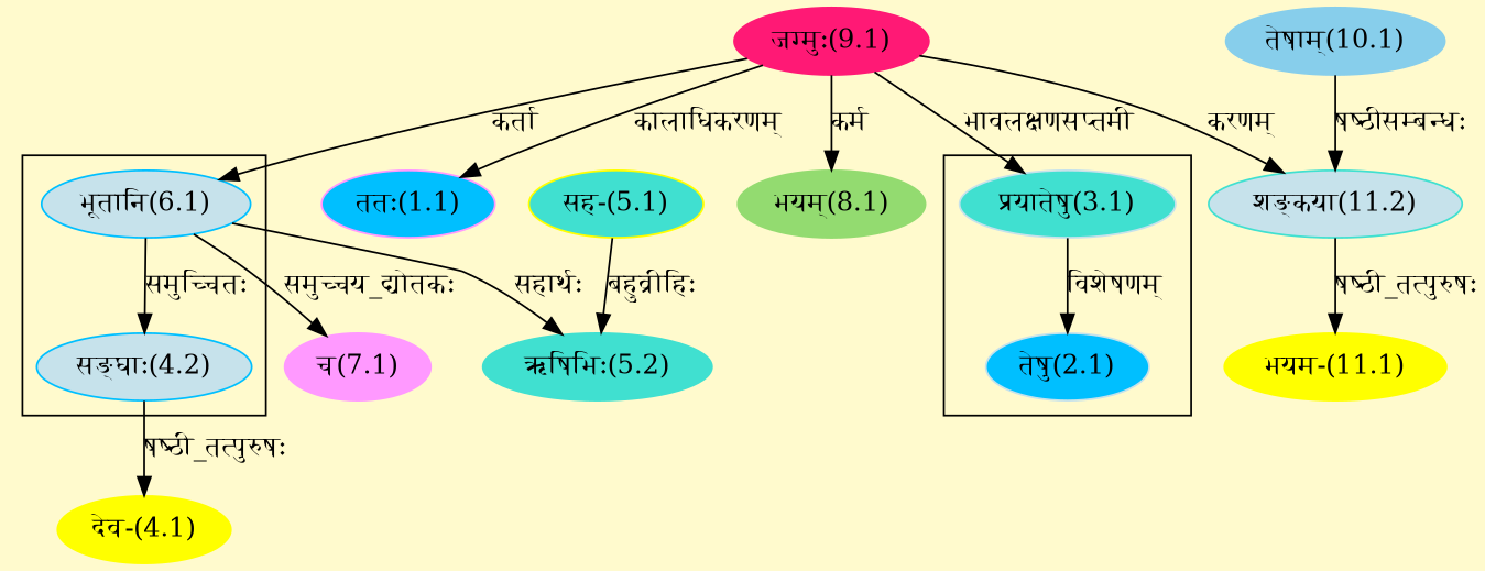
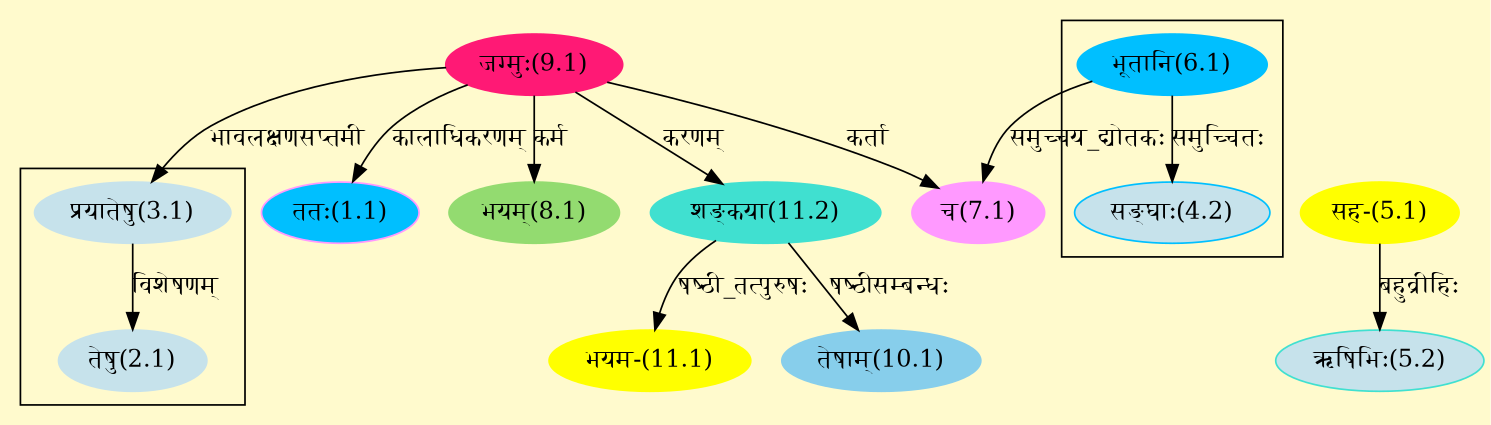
  digraph {
    bgcolor=lemonchiffon1
    compound=true
    rankdir=BT
    node [color="#FFFF00" style=filled]
    edge [dir=back]
-   n1 [color="#C6E2EB" label="तेषु(2.1)" fillcolor="#00BFFF"]
-   n2 [color="#C6E2EB" label="प्रयातेषु(3.1)" fillcolor="#40E0D0"]
+   n1 [color="#C6E2EB" label="तेषु(2.1)"]
+   n2 [color="#C6E2EB" label="प्रयातेषु(3.1)"]
    n3 [color="#00BFFF" fillcolor="#C6E2EB" label="सङ्घाः(4.2)"]
-   n4 [color="#00BFFF" label="भूतानि(6.1)" fillcolor="#C6E2EB"]
+   n4 [color="#00BFFF" label="भूतानि(6.1)"]
    n5 [color="#FF1975" label="जग्मुः(9.1)"]
    n6 [color="#FF99FF" fillcolor="#00BFFF" label="ततः(1.1)"]
-   n7 [label="देव-(4.1)"]
-   n8 [label="सह-(5.1)" fillcolor="#40E0D0"]
-   n9 [color="#40E0D0" label="ऋषिभिः(5.2)"]
+   n8 [label="सह-(5.1)"]
+   n9 [color="#40E0D0" label="ऋषिभिः(5.2)" fillcolor="#C6E2EB"]
    n10 [color="#FF99FF" label="च(7.1)"]
    n11 [color="#93DB70" label="भयम्(8.1)"]
    n12 [color="#87CEEB" label="तेषाम्(10.1)"]
-   n13 [color="#40E0D0" label="शङ्कया(11.2)" fillcolor="#C6E2EB"]
+   n13 [color="#40E0D0" label="शङ्कया(11.2)"]
    n14 [label="भयम-(11.1)"]
    subgraph cluster_1 {
      n1
      n2
    }
    subgraph cluster_2 {
      n3
      n4
    }
    n1 -> n2 [label="विशेषणम्"]
    n2 -> n5 [label="भावलक्षणसप्तमी"]
    n3 -> n4 [label="समुच्चितः"]
-   n4 -> n5 [label="कर्ता"]
+   n10 -> n5 [label="कर्ता"]
    n6 -> n5 [label="कालाधिकरणम्"]
-   n7 -> n3 [label="षष्ठी_तत्पुरुषः"]
-   n9 -> n4 [label="सहार्थः"]
    n9 -> n8 [label="बहुव्रीहिः"]
    n10 -> n4 [label="समुच्चय_द्योतकः"]
    n11 -> n5 [label="कर्म"]
-   n13 -> n12 [label="षष्ठीसम्बन्धः"]
+   n12 -> n13 [label="षष्ठीसम्बन्धः"]
    n13 -> n5 [label="करणम्"]
    n14 -> n13 [label="षष्ठी_तत्पुरुषः"]
  }
